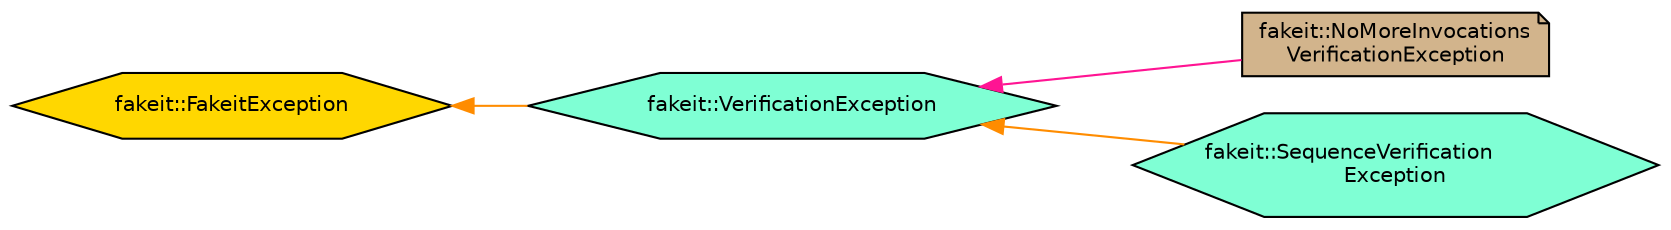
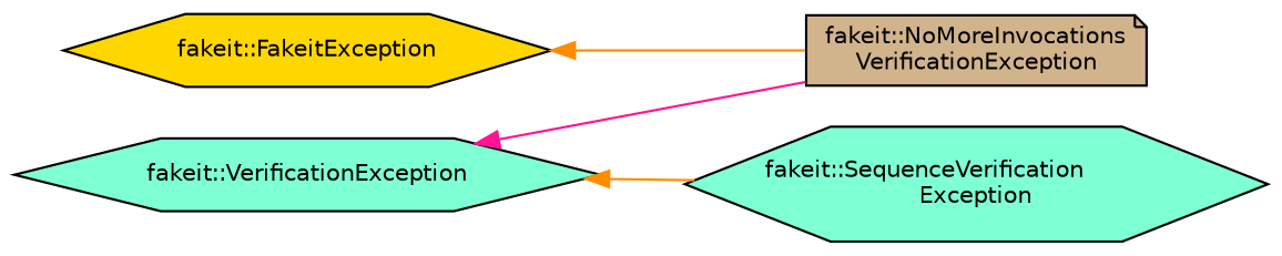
  digraph {
    rankdir=LR
    node [color=black fillcolor=aquamarine fontname=Helvetica fontsize=10 shape=hexagon style=filled]
    edge [color=darkorange dir=back fontname=Helvetica fontsize=10 labelfontname=Helvetica labelfontsize=10 style=solid]
    n1 [fontcolor=black height=0.2 label="fakeit::VerificationException" width=0.4]
    n2 [fillcolor=tan height=0.2 label="fakeit::NoMoreInvocations\lVerificationException" shape=note width=0.4]
    n3 [height=0.2 label="fakeit::SequenceVerification\lException" width=0.4]
    n4 [fillcolor=gold height=0.2 label="fakeit::FakeitException" width=0.4]
    n1 -> n2 [color=deeppink]
    n1 -> n3
-   n4 -> n1
+   n4 -> n2
  }
